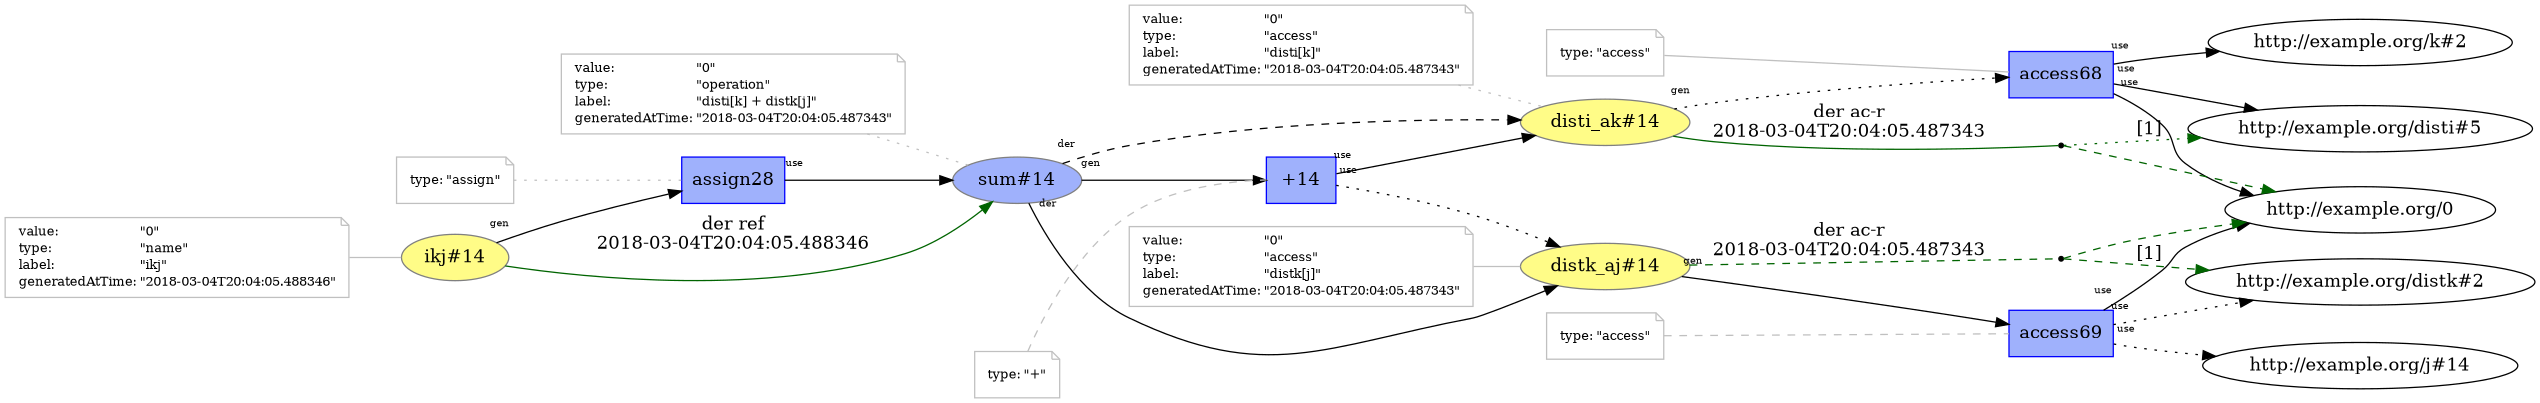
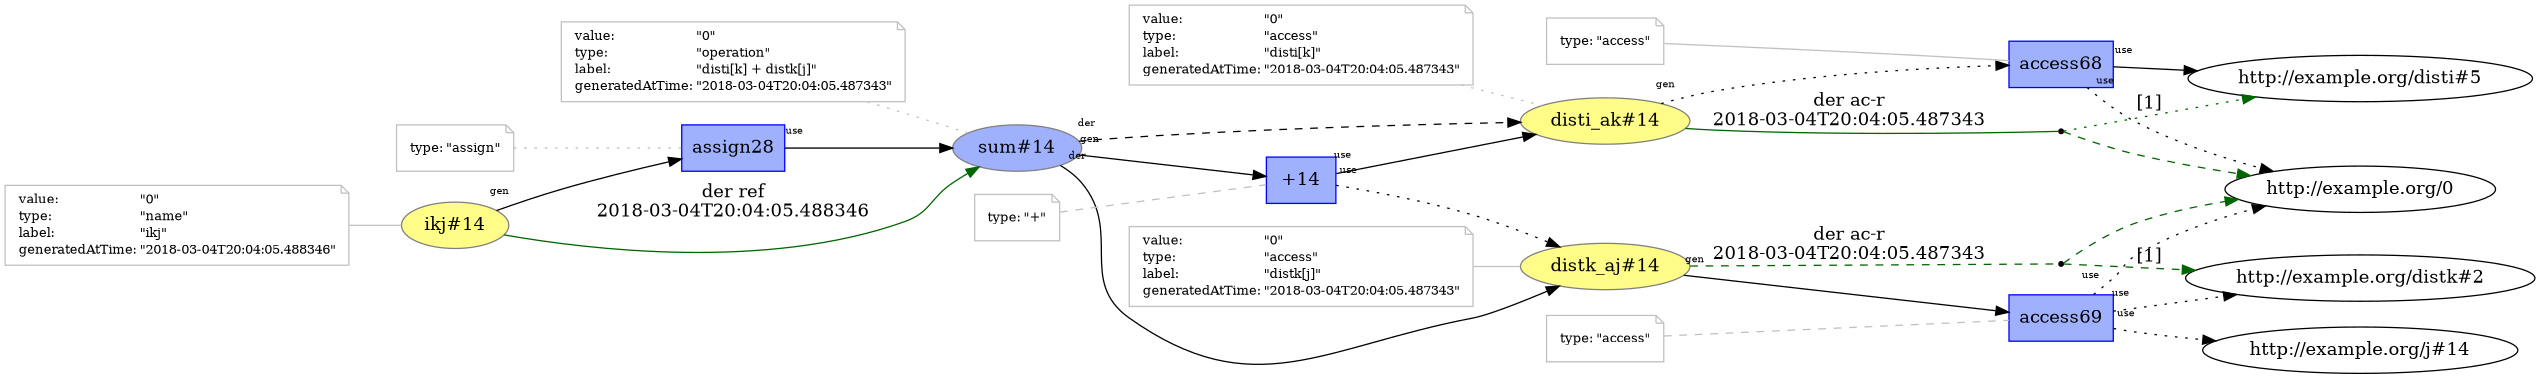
  digraph {
    rankdir=LR
    node [color=gray]
    edge [labelangle=60.0 labeldistance=1.5 labelfontsize=8 rotation=20 style=solid]
    n1 [color="#808080" fillcolor="#FFFC87" label="disti_ak#14" style=filled]
    n2 [color="#0000FF" fillcolor="#9FB1FC" label=access68 shape=polygon sides=4 style=filled]
    bn0 [shape=point color=""]
    "http://example.org/0" [color=""]
    "http://example.org/disti#5" [color=""]
-   "http://example.org/k#2" [color=""]
    n7 [fontcolor=black fontsize=10 label=<<TABLE cellpadding="0" border="0"> 	<TR> 	    <TD align="left">value:</TD> 	    <TD align="left">&quot;0&quot;</TD> 	</TR> 	<TR> 	    <TD align="left">type:</TD> 	    <TD align="left">&quot;access&quot;</TD> 	</TR> 	<TR> 	    <TD align="left">label:</TD> 	    <TD align="left">&quot;disti[k]&quot;</TD> 	</TR> 	<TR> 	    <TD align="left">generatedAtTime:</TD> 	    <TD align="left">&quot;2018-03-04T20:04:05.487343&quot;</TD> 	</TR> </TABLE>> shape=note]
    n8 [fontcolor=black fontsize=10 label=<<TABLE cellpadding="0" border="0"> 	<TR> 	    <TD align="left">type:</TD> 	    <TD align="left">&quot;access&quot;</TD> 	</TR> </TABLE>> shape=note]
    n9 [color="#808080" fillcolor="#FFFC87" label="distk_aj#14" style=filled]
    n10 [color="#0000FF" fillcolor="#9FB1FC" label=access69 shape=polygon sides=4 style=filled]
    bn1 [shape=point color=""]
    "http://example.org/distk#2" [color=""]
    "http://example.org/j#14" [color=""]
    n14 [fontcolor=black fontsize=10 label=<<TABLE cellpadding="0" border="0"> 	<TR> 	    <TD align="left">value:</TD> 	    <TD align="left">&quot;0&quot;</TD> 	</TR> 	<TR> 	    <TD align="left">type:</TD> 	    <TD align="left">&quot;access&quot;</TD> 	</TR> 	<TR> 	    <TD align="left">label:</TD> 	    <TD align="left">&quot;distk[j]&quot;</TD> 	</TR> 	<TR> 	    <TD align="left">generatedAtTime:</TD> 	    <TD align="left">&quot;2018-03-04T20:04:05.487343&quot;</TD> 	</TR> </TABLE>> shape=note]
    n15 [fontcolor=black fontsize=10 label=<<TABLE cellpadding="0" border="0"> 	<TR> 	    <TD align="left">type:</TD> 	    <TD align="left">&quot;access&quot;</TD> 	</TR> </TABLE>> shape=note]
    n16 [color="#808080" fillcolor="#9FB1FC" label="sum#14" style=filled]
    n17 [color="#0000FF" fillcolor="#9FB1FC" label="+14" shape=polygon sides=4 style=filled]
    n18 [fontcolor=black fontsize=10 label=<<TABLE cellpadding="0" border="0"> 	<TR> 	    <TD align="left">value:</TD> 	    <TD align="left">&quot;0&quot;</TD> 	</TR> 	<TR> 	    <TD align="left">type:</TD> 	    <TD align="left">&quot;operation&quot;</TD> 	</TR> 	<TR> 	    <TD align="left">label:</TD> 	    <TD align="left">&quot;disti[k] + distk[j]&quot;</TD> 	</TR> 	<TR> 	    <TD align="left">generatedAtTime:</TD> 	    <TD align="left">&quot;2018-03-04T20:04:05.487343&quot;</TD> 	</TR> </TABLE>> shape=note]
    n19 [fontcolor=black fontsize=10 label=<<TABLE cellpadding="0" border="0"> 	<TR> 	    <TD align="left">type:</TD> 	    <TD align="left">&quot;+&quot;</TD> 	</TR> </TABLE>> shape=note]
    n20 [color="#808080" fillcolor="#FFFC87" label="ikj#14" style=filled]
    n21 [color="#0000FF" fillcolor="#9FB1FC" label=assign28 shape=polygon sides=4 style=filled]
    n22 [fontcolor=black fontsize=10 label=<<TABLE cellpadding="0" border="0"> 	<TR> 	    <TD align="left">value:</TD> 	    <TD align="left">&quot;0&quot;</TD> 	</TR> 	<TR> 	    <TD align="left">type:</TD> 	    <TD align="left">&quot;name&quot;</TD> 	</TR> 	<TR> 	    <TD align="left">label:</TD> 	    <TD align="left">&quot;ikj&quot;</TD> 	</TR> 	<TR> 	    <TD align="left">generatedAtTime:</TD> 	    <TD align="left">&quot;2018-03-04T20:04:05.488346&quot;</TD> 	</TR> </TABLE>> shape=note]
    n23 [fontcolor=black fontsize=10 label=<<TABLE cellpadding="0" border="0"> 	<TR> 	    <TD align="left">type:</TD> 	    <TD align="left">&quot;assign&quot;</TD> 	</TR> </TABLE>> shape=note]
    n1 -> n2 [style=dotted taillabel=gen]
    n1 -> bn0 [arrowhead=none color=darkgreen label="der ac-r\n2018-03-04T20:04:05.487343" labelangle="" labeldistance="" labelfontsize="" rotation=""]
-   n2 -> "http://example.org/0" [taillabel=use]
+   n2 -> "http://example.org/0" [style=dotted taillabel=use]
    n2 -> "http://example.org/disti#5" [taillabel=use]
-   n2 -> "http://example.org/k#2" [taillabel=use]
    bn0 -> "http://example.org/0" [color=darkgreen style=dashed labelangle="" labeldistance="" labelfontsize="" rotation=""]
    bn0 -> "http://example.org/disti#5" [color=darkgreen label="[1]" style=dotted]
    n7 -> n1 [arrowhead=none color=gray style=dotted labelangle="" labeldistance="" labelfontsize="" rotation=""]
    n8 -> n2 [arrowhead=none color=gray labelangle="" labeldistance="" labelfontsize="" rotation=""]
    n9 -> n10 [taillabel=gen]
    n9 -> bn1 [arrowhead=none color=darkgreen label="der ac-r\n2018-03-04T20:04:05.487343" style=dashed labelangle="" labeldistance="" labelfontsize="" rotation=""]
-   n10 -> "http://example.org/0" [taillabel=use]
+   n10 -> "http://example.org/0" [style=dotted taillabel=use]
    n10 -> "http://example.org/distk#2" [style=dotted taillabel=use]
    n10 -> "http://example.org/j#14" [style=dotted taillabel=use]
    bn1 -> "http://example.org/0" [color=darkgreen style=dashed labelangle="" labeldistance="" labelfontsize="" rotation=""]
    bn1 -> "http://example.org/distk#2" [color=darkgreen label="[1]" style=dashed]
    n14 -> n9 [arrowhead=none color=gray labelangle="" labeldistance="" labelfontsize="" rotation=""]
    n15 -> n10 [arrowhead=none color=gray style=dashed labelangle="" labeldistance="" labelfontsize="" rotation=""]
    n16 -> n1 [style=dashed taillabel=der]
    n16 -> n9 [taillabel=der]
    n16 -> n17 [taillabel=gen]
    n17 -> n1 [taillabel=use]
    n17 -> n9 [style=dotted taillabel=use]
    n18 -> n16 [arrowhead=none color=gray style=dotted labelangle="" labeldistance="" labelfontsize="" rotation=""]
    n19 -> n17 [arrowhead=none color=gray style=dashed labelangle="" labeldistance="" labelfontsize="" rotation=""]
    n20 -> n16 [color=darkgreen label="der ref\n2018-03-04T20:04:05.488346"]
    n20 -> n21 [taillabel=gen]
    n21 -> n16 [taillabel=use]
    n22 -> n20 [arrowhead=none color=gray labelangle="" labeldistance="" labelfontsize="" rotation=""]
    n23 -> n21 [arrowhead=none color=gray style=dotted labelangle="" labeldistance="" labelfontsize="" rotation=""]
  }
